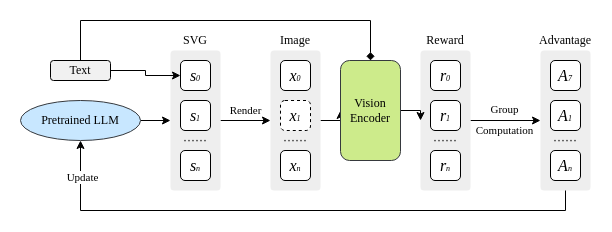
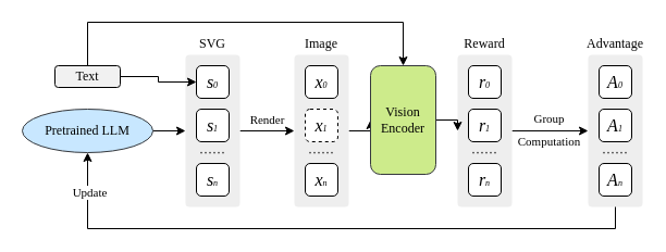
  <mxCell id="0" />
  <mxCell id="1" parent="0" />
  <mxCell id="2" style="edgeStyle=orthogonalEdgeStyle;rounded=0;orthogonalLoop=1;jettySize=auto;html=1;entryX=0;entryY=0.5;entryDx=0;entryDy=0;" parent="1" source="4" target="6" edge="1"><mxGeometry relative="1" as="geometry" /></mxCell>
  <mxCell id="3" value="&lt;p class=&quot;p1&quot; style=&quot;margin: 0px; font-stretch: normal; line-height: normal; font-size-adjust: none; font-kerning: auto; font-variant-alternates: normal; font-variant-ligatures: normal; font-variant-numeric: normal; font-variant-east-asian: normal; font-variant-position: normal; font-feature-settings: normal; font-optical-sizing: auto; font-variation-settings: normal; text-align: start; white-space: normal;&quot;&gt;Render&lt;/p&gt;" style="edgeLabel;html=1;align=center;verticalAlign=middle;resizable=0;points=[];fontFamily=Times New Roman;" parent="2" vertex="1" connectable="0"><mxGeometry x="-0.05" relative="1" as="geometry"><mxPoint y="-12" as="offset" /></mxGeometry></mxCell>
  <mxCell id="4" value="" style="rounded=1;whiteSpace=wrap;html=1;fillColor=#eeeeee;strokeColor=none;arcSize=7;" parent="1" vertex="1"><mxGeometry x="170" y="50" width="50" height="140" as="geometry" /></mxCell>
  <mxCell id="5" style="edgeStyle=orthogonalEdgeStyle;rounded=0;orthogonalLoop=1;jettySize=auto;html=1;entryX=0;entryY=0.5;entryDx=0;entryDy=0;" parent="1" source="6" target="22" edge="1"><mxGeometry relative="1" as="geometry" /></mxCell>
  <mxCell id="6" value="" style="rounded=1;whiteSpace=wrap;html=1;fillColor=#eeeeee;strokeColor=none;arcSize=7;" parent="1" vertex="1"><mxGeometry x="270" y="50" width="50" height="140" as="geometry" /></mxCell>
  <mxCell id="7" style="edgeStyle=orthogonalEdgeStyle;rounded=0;orthogonalLoop=1;jettySize=auto;html=1;entryX=0;entryY=0.5;entryDx=0;entryDy=0;" parent="1" source="9" target="10" edge="1"><mxGeometry relative="1" as="geometry" /></mxCell>
  <mxCell id="8" value="&lt;div style=&quot;line-height: 190%;&quot;&gt;&lt;span&gt;Group&lt;/span&gt;&lt;div&gt;&lt;span&gt;Computation&lt;/span&gt;&lt;/div&gt;&lt;/div&gt;" style="edgeLabel;html=1;align=center;verticalAlign=middle;resizable=0;points=[];labelBackgroundColor=none;fontFamily=Times New Roman;" parent="7" vertex="1" connectable="0"><mxGeometry x="-0.086" relative="1" as="geometry"><mxPoint x="1" y="-2" as="offset" /></mxGeometry></mxCell>
  <mxCell id="9" value="" style="rounded=1;whiteSpace=wrap;html=1;fillColor=#eeeeee;strokeColor=none;arcSize=7;" parent="1" vertex="1"><mxGeometry x="420" y="50" width="50" height="140" as="geometry" /></mxCell>
  <mxCell id="10" value="" style="rounded=1;whiteSpace=wrap;html=1;fillColor=#eeeeee;strokeColor=none;arcSize=7;" parent="1" vertex="1"><mxGeometry x="540" y="50" width="50" height="140" as="geometry" /></mxCell>
  <mxCell id="11" style="edgeStyle=orthogonalEdgeStyle;rounded=0;orthogonalLoop=1;jettySize=auto;html=1;entryX=0;entryY=0.5;entryDx=0;entryDy=0;" parent="1" source="12" target="4" edge="1"><mxGeometry relative="1" as="geometry" /></mxCell>
  <mxCell id="12" value="&lt;font&gt;Pretrained LLM&lt;/font&gt;" style="ellipse;whiteSpace=wrap;html=1;fillColor=#C8E7FF;strokeColor=#36393d;fontFamily=Times New Roman;fontSize=12;" parent="1" vertex="1"><mxGeometry x="20" y="100" width="120" height="40" as="geometry" /></mxCell>
  <mxCell id="13" style="edgeStyle=orthogonalEdgeStyle;rounded=0;orthogonalLoop=1;jettySize=auto;html=1;" parent="1" source="15" target="16" edge="1"><mxGeometry relative="1" as="geometry" /></mxCell>
- <mxCell id="14" style="edgeStyle=orthogonalEdgeStyle;rounded=0;orthogonalLoop=1;jettySize=auto;html=1;entryX=0.5;entryY=0;entryDx=0;entryDy=0;endArrow=diamond;" parent="1" source="15" target="22" edge="1"><mxGeometry relative="1" as="geometry"><Array as="points"><mxPoint x="80" y="20" /><mxPoint x="370" y="20" /></Array></mxGeometry></mxCell>
+ <mxCell id="14" style="edgeStyle=orthogonalEdgeStyle;rounded=0;orthogonalLoop=1;jettySize=auto;html=1;entryX=0.5;entryY=0;entryDx=0;entryDy=0;" parent="1" source="15" target="22" edge="1"><mxGeometry relative="1" as="geometry"><Array as="points"><mxPoint x="80" y="20" /><mxPoint x="370" y="20" /></Array></mxGeometry></mxCell>
  <mxCell id="15" value="Text" style="rounded=1;whiteSpace=wrap;html=1;fontFamily=Times New Roman;labelBorderColor=none;fillColor=#F1F1F1;" parent="1" vertex="1"><mxGeometry x="50" y="60" width="60" height="20" as="geometry" /></mxCell>
  <mxCell id="16" value="&lt;i style=&quot;font-family: Georgia;&quot;&gt;&lt;font size=&quot;3&quot;&gt;s&lt;/font&gt;&lt;font style=&quot;font-size: 8px;&quot;&gt;0&lt;/font&gt;&lt;/i&gt;" style="rounded=1;whiteSpace=wrap;html=1;" parent="1" vertex="1"><mxGeometry x="180" y="60" width="30" height="30" as="geometry" /></mxCell>
  <mxCell id="17" value="&lt;i style=&quot;font-family: Georgia;&quot;&gt;&lt;font size=&quot;3&quot;&gt;s&lt;/font&gt;&lt;span style=&quot;font-size: 8px;&quot;&gt;1&lt;/span&gt;&lt;/i&gt;" style="rounded=1;whiteSpace=wrap;html=1;" parent="1" vertex="1"><mxGeometry x="180" y="100" width="30" height="30" as="geometry" /></mxCell>
  <mxCell id="18" value="&lt;i style=&quot;font-family: Georgia;&quot;&gt;&lt;font size=&quot;3&quot;&gt;s&lt;/font&gt;&lt;span style=&quot;font-size: 8px;&quot;&gt;n&lt;/span&gt;&lt;/i&gt;" style="rounded=1;whiteSpace=wrap;html=1;" parent="1" vertex="1"><mxGeometry x="180" y="150" width="30" height="30" as="geometry" /></mxCell>
  <mxCell id="19" value="&lt;i style=&quot;font-family: Georgia;&quot;&gt;&lt;font size=&quot;3&quot;&gt;x&lt;/font&gt;&lt;font style=&quot;font-size: 8px;&quot;&gt;0&lt;/font&gt;&lt;/i&gt;" style="rounded=1;whiteSpace=wrap;html=1;" parent="1" vertex="1"><mxGeometry x="280" y="60" width="30" height="30" as="geometry" /></mxCell>
  <mxCell id="20" value="&lt;font face=&quot;Georgia&quot;&gt;&lt;i style=&quot;font-size: 16px;&quot;&gt;r&lt;/i&gt;&lt;i&gt;&lt;font style=&quot;font-size: 8px;&quot;&gt;0&lt;/font&gt;&lt;/i&gt;&lt;/font&gt;" style="rounded=1;whiteSpace=wrap;html=1;" parent="1" vertex="1"><mxGeometry x="430" y="60" width="30" height="30" as="geometry" /></mxCell>
  <mxCell id="21" style="edgeStyle=orthogonalEdgeStyle;rounded=0;orthogonalLoop=1;jettySize=auto;html=1;entryX=0;entryY=0.5;entryDx=0;entryDy=0;" parent="1" source="22" target="9" edge="1"><mxGeometry relative="1" as="geometry" /></mxCell>
  <mxCell id="22" value="Vision&lt;div&gt;Encoder&lt;/div&gt;" style="rounded=1;whiteSpace=wrap;html=1;fillColor=#cdeb8b;strokeColor=#36393d;fontFamily=Times New Roman;" parent="1" vertex="1"><mxGeometry x="340" y="60" width="60" height="100" as="geometry" /></mxCell>
- <mxCell id="23" value="&lt;i style=&quot;font-family: Georgia;&quot;&gt;&lt;font size=&quot;3&quot;&gt;A&lt;/font&gt;&lt;font style=&quot;font-size: 8px;&quot;&gt;7&lt;/font&gt;&lt;/i&gt;" style="rounded=1;whiteSpace=wrap;html=1;" parent="1" vertex="1"><mxGeometry x="550" y="60" width="30" height="30" as="geometry" /></mxCell>
+ <mxCell id="23" value="&lt;i style=&quot;font-family: Georgia;&quot;&gt;&lt;font size=&quot;3&quot;&gt;A&lt;/font&gt;&lt;font style=&quot;font-size: 8px;&quot;&gt;0&lt;/font&gt;&lt;/i&gt;" style="rounded=1;whiteSpace=wrap;html=1;" parent="1" vertex="1"><mxGeometry x="550" y="60" width="30" height="30" as="geometry" /></mxCell>
  <mxCell id="24" value="&lt;i style=&quot;font-family: Georgia;&quot;&gt;&lt;font size=&quot;3&quot;&gt;x&lt;/font&gt;&lt;span style=&quot;font-size: 8px;&quot;&gt;1&lt;/span&gt;&lt;/i&gt;" style="rounded=1;whiteSpace=wrap;html=1;dashed=1;" parent="1" vertex="1"><mxGeometry x="280" y="100" width="30" height="30" as="geometry" /></mxCell>
  <mxCell id="25" value="&lt;i style=&quot;font-family: Georgia; font-size: 16px;&quot;&gt;r&lt;/i&gt;&lt;i style=&quot;font-family: Georgia; font-size: 8px;&quot;&gt;1&lt;/i&gt;" style="rounded=1;whiteSpace=wrap;html=1;" parent="1" vertex="1"><mxGeometry x="430" y="100" width="30" height="30" as="geometry" /></mxCell>
  <mxCell id="26" value="&lt;i style=&quot;font-family: Georgia;&quot;&gt;&lt;font size=&quot;3&quot;&gt;A&lt;/font&gt;&lt;span style=&quot;font-size: 8px;&quot;&gt;1&lt;/span&gt;&lt;/i&gt;" style="rounded=1;whiteSpace=wrap;html=1;" parent="1" vertex="1"><mxGeometry x="550" y="100" width="30" height="30" as="geometry" /></mxCell>
  <mxCell id="27" value="&lt;i style=&quot;font-family: Georgia;&quot;&gt;&lt;font size=&quot;3&quot;&gt;x&lt;/font&gt;&lt;span style=&quot;font-size: 8px;&quot;&gt;n&lt;/span&gt;&lt;/i&gt;" style="rounded=1;whiteSpace=wrap;html=1;" parent="1" vertex="1"><mxGeometry x="280" y="150" width="30" height="30" as="geometry" /></mxCell>
  <mxCell id="28" value="&lt;i style=&quot;font-family: Georgia; font-size: 16px;&quot;&gt;r&lt;/i&gt;&lt;i style=&quot;font-family: Georgia; font-size: 8px;&quot;&gt;n&lt;/i&gt;" style="rounded=1;whiteSpace=wrap;html=1;" parent="1" vertex="1"><mxGeometry x="430" y="150" width="30" height="30" as="geometry" /></mxCell>
  <mxCell id="29" value="&lt;i style=&quot;font-family: Georgia;&quot;&gt;&lt;font size=&quot;3&quot;&gt;A&lt;/font&gt;&lt;span style=&quot;font-size: 8px;&quot;&gt;n&lt;/span&gt;&lt;/i&gt;" style="rounded=1;whiteSpace=wrap;html=1;" parent="1" vertex="1"><mxGeometry x="550" y="150" width="30" height="30" as="geometry" /></mxCell>
  <mxCell id="30" style="edgeStyle=orthogonalEdgeStyle;rounded=0;orthogonalLoop=1;jettySize=auto;html=1;entryX=0.5;entryY=1;entryDx=0;entryDy=0;exitX=0.5;exitY=1;exitDx=0;exitDy=0;" parent="1" source="10" target="12" edge="1"><mxGeometry relative="1" as="geometry"><Array as="points"><mxPoint x="565" y="210" /><mxPoint x="80" y="210" /></Array></mxGeometry></mxCell>
  <mxCell id="31" value="Update" style="edgeLabel;html=1;align=center;verticalAlign=middle;resizable=0;points=[];fontFamily=Times New Roman;" parent="30" vertex="1" connectable="0"><mxGeometry x="0.876" y="-1" relative="1" as="geometry"><mxPoint as="offset" /></mxGeometry></mxCell>
  <mxCell id="32" value="······" style="rounded=1;whiteSpace=wrap;html=1;strokeColor=none;fillColor=none;" parent="1" vertex="1"><mxGeometry x="180" y="135" width="30" height="10" as="geometry" /></mxCell>
  <mxCell id="33" value="······" style="rounded=1;whiteSpace=wrap;html=1;strokeColor=none;fillColor=none;" parent="1" vertex="1"><mxGeometry x="280" y="135" width="30" height="10" as="geometry" /></mxCell>
  <mxCell id="34" value="······" style="rounded=1;whiteSpace=wrap;html=1;strokeColor=none;fillColor=none;" parent="1" vertex="1"><mxGeometry x="430" y="135" width="30" height="10" as="geometry" /></mxCell>
  <mxCell id="35" value="······" style="rounded=1;whiteSpace=wrap;html=1;strokeColor=none;fillColor=none;" parent="1" vertex="1"><mxGeometry x="550" y="135" width="30" height="10" as="geometry" /></mxCell>
  <mxCell id="36" value="SVG" style="text;html=1;align=center;verticalAlign=middle;whiteSpace=wrap;rounded=0;fontFamily=Times New Roman;" parent="1" vertex="1"><mxGeometry x="170" y="30" width="50" height="20" as="geometry" /></mxCell>
  <mxCell id="37" value="Image" style="text;html=1;align=center;verticalAlign=middle;whiteSpace=wrap;rounded=0;fontFamily=Times New Roman;" parent="1" vertex="1"><mxGeometry x="270" y="30" width="50" height="20" as="geometry" /></mxCell>
  <mxCell id="38" value="Reward" style="text;html=1;align=center;verticalAlign=middle;whiteSpace=wrap;rounded=0;fontFamily=Times New Roman;" parent="1" vertex="1"><mxGeometry x="420" y="30" width="50" height="20" as="geometry" /></mxCell>
  <mxCell id="39" value="Advantage" style="text;html=1;align=center;verticalAlign=middle;whiteSpace=wrap;rounded=0;fontFamily=Times New Roman;" parent="1" vertex="1"><mxGeometry x="540" y="30" width="50" height="20" as="geometry" /></mxCell>
